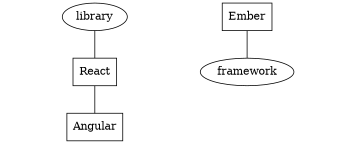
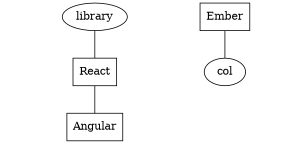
  digraph {
    rankdir=TB
    node [color=transparent fontcolor=transparent]
    col0
    library [color="" fontcolor=""]
    col7
-   framework [color="" fontcolor=""]
+   framework [label=col color="" fontcolor=""]
    col1
    React [shape=box color="" fontcolor=""]
    col4 [shape=box]
    Angular [shape=box color="" fontcolor=""]
    col6
    Ember [shape=box color="" fontcolor=""]
    col3
    subgraph sub_1 {
      rank=same
      col0
      library
    }
    subgraph sub_2 {
      rank=same
      col7
      framework
    }
    subgraph sub_3 {
      rank=same
      col1
      React
    }
    subgraph sub_4 {
      rank=same
      col4
      Angular
    }
    subgraph sub_5 {
      rank=same
      col6
      Ember
    }
    col0 -> col1 [color=transparent]
    library -> React [arrowhead=none]
    React -> Angular [arrowhead=none]
    col6 -> col7 [color=transparent]
    Ember -> framework [arrowhead=none]
    col3 -> col4 [color=transparent]
  }
